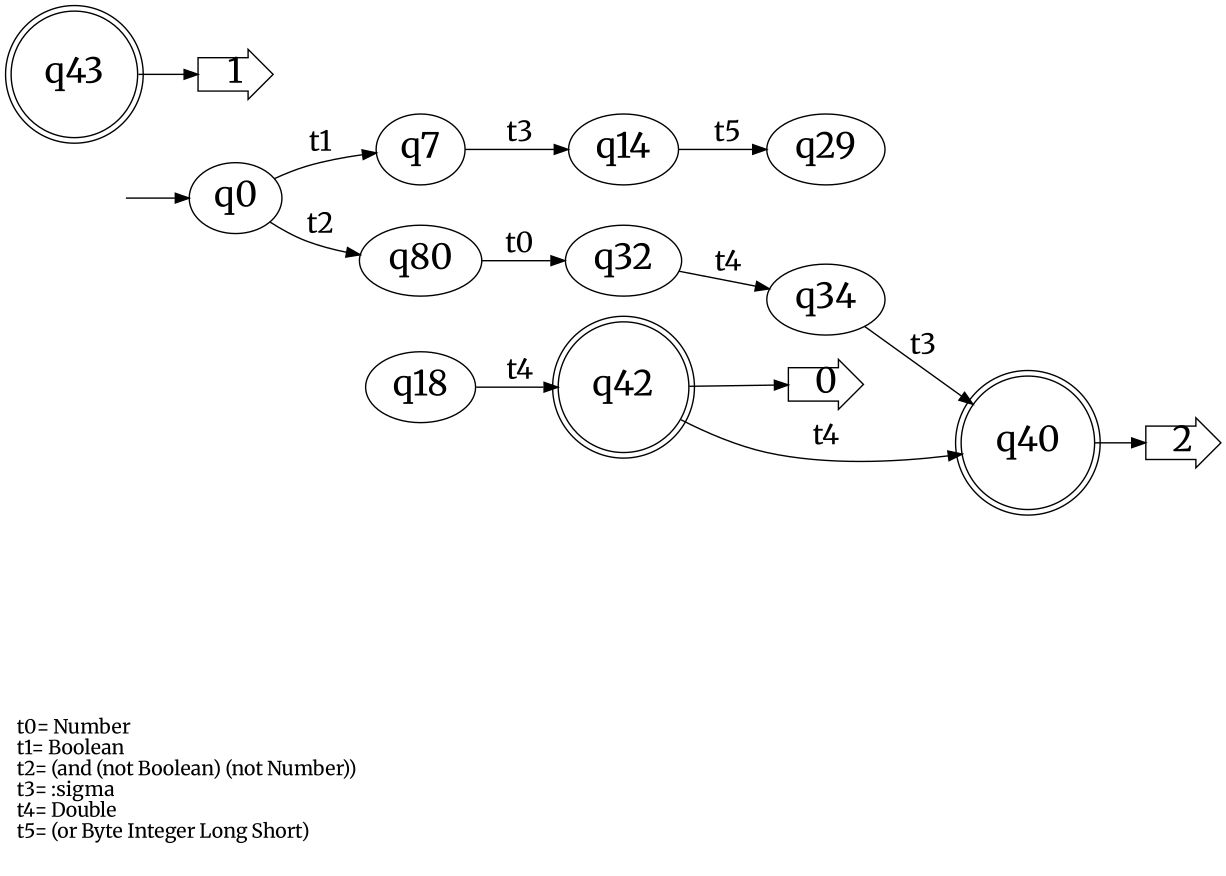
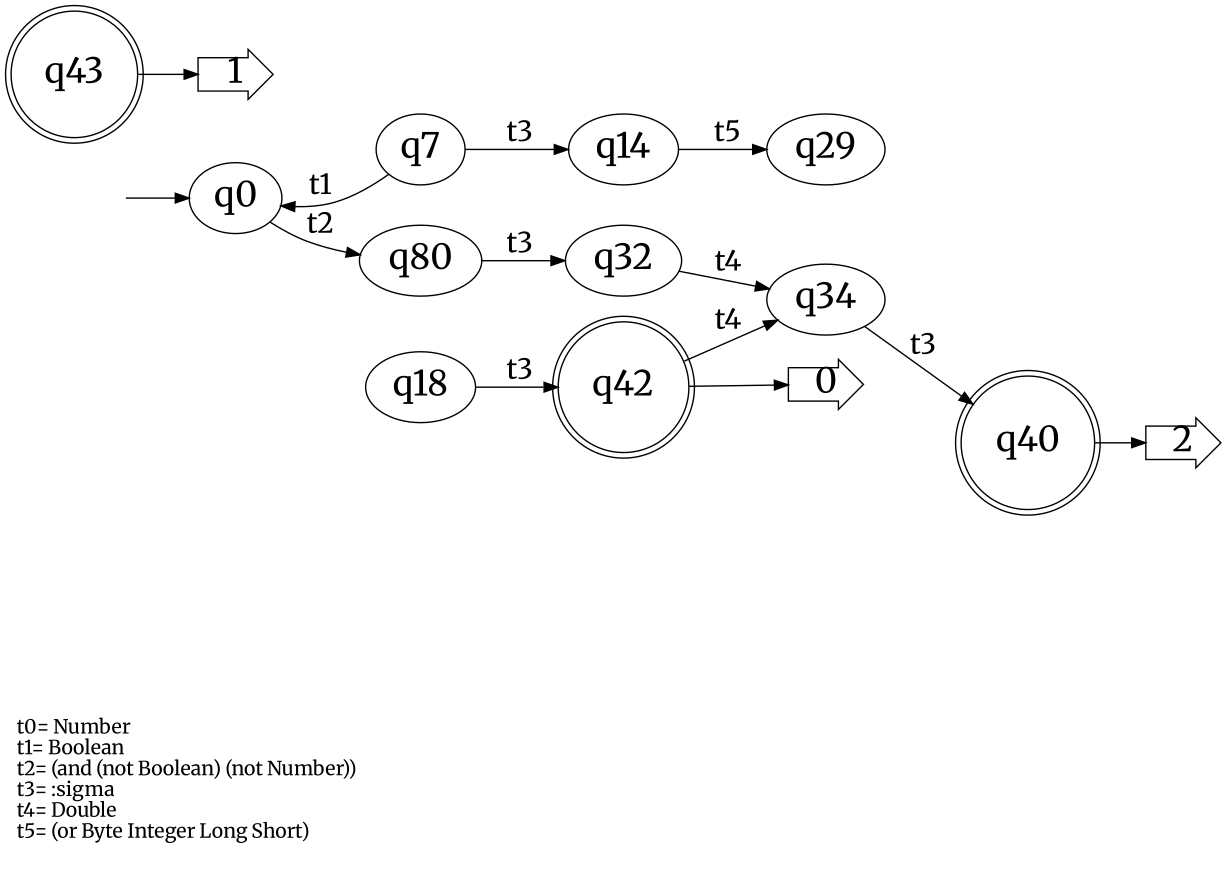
  digraph {
    fontname=Merriweather
    label="\lt0= Number\lt1= Boolean\lt2= (and (not Boolean) (not Number))\lt3= :sigma\lt4= Double\lt5= (or Byte Integer Long Short)\l\l"
    labeljust=l
    nojustify=true
    rankdir=LR
    node [fontname=Merriweather fontsize=25]
    edge [fontname=Merriweather fontsize=20]
    H0 [style=invis width=0]
    q0
    q7
    n4 [label=q80]
    q42 [shape=doublecircle]
    q18
    q14
    q32
    q34
    n10 [label=0 shape=rarrow]
    q29
    q40 [shape=doublecircle]
    n13 [label=2 shape=rarrow]
    q43 [shape=doublecircle]
    n15 [label=1 shape=rarrow]
    H0 -> q0
-   q0 -> q7 [label=t1]
+   q7 -> q0 [label=t1]
    q0 -> n4 [label=t2]
    q7 -> q14 [label=t3]
-   n4 -> q32 [label=t0]
-   q42 -> q40 [label=t4]
+   n4 -> q32 [label=t3]
+   q42 -> q34 [label=t4]
    q42 -> n10
-   q18 -> q42 [label=t4]
+   q18 -> q42 [label=t3]
    q14 -> q29 [label=t5]
    q32 -> q34 [label=t4]
    q34 -> q40 [label=t3]
    q40 -> n13
    q43 -> n15
  }
